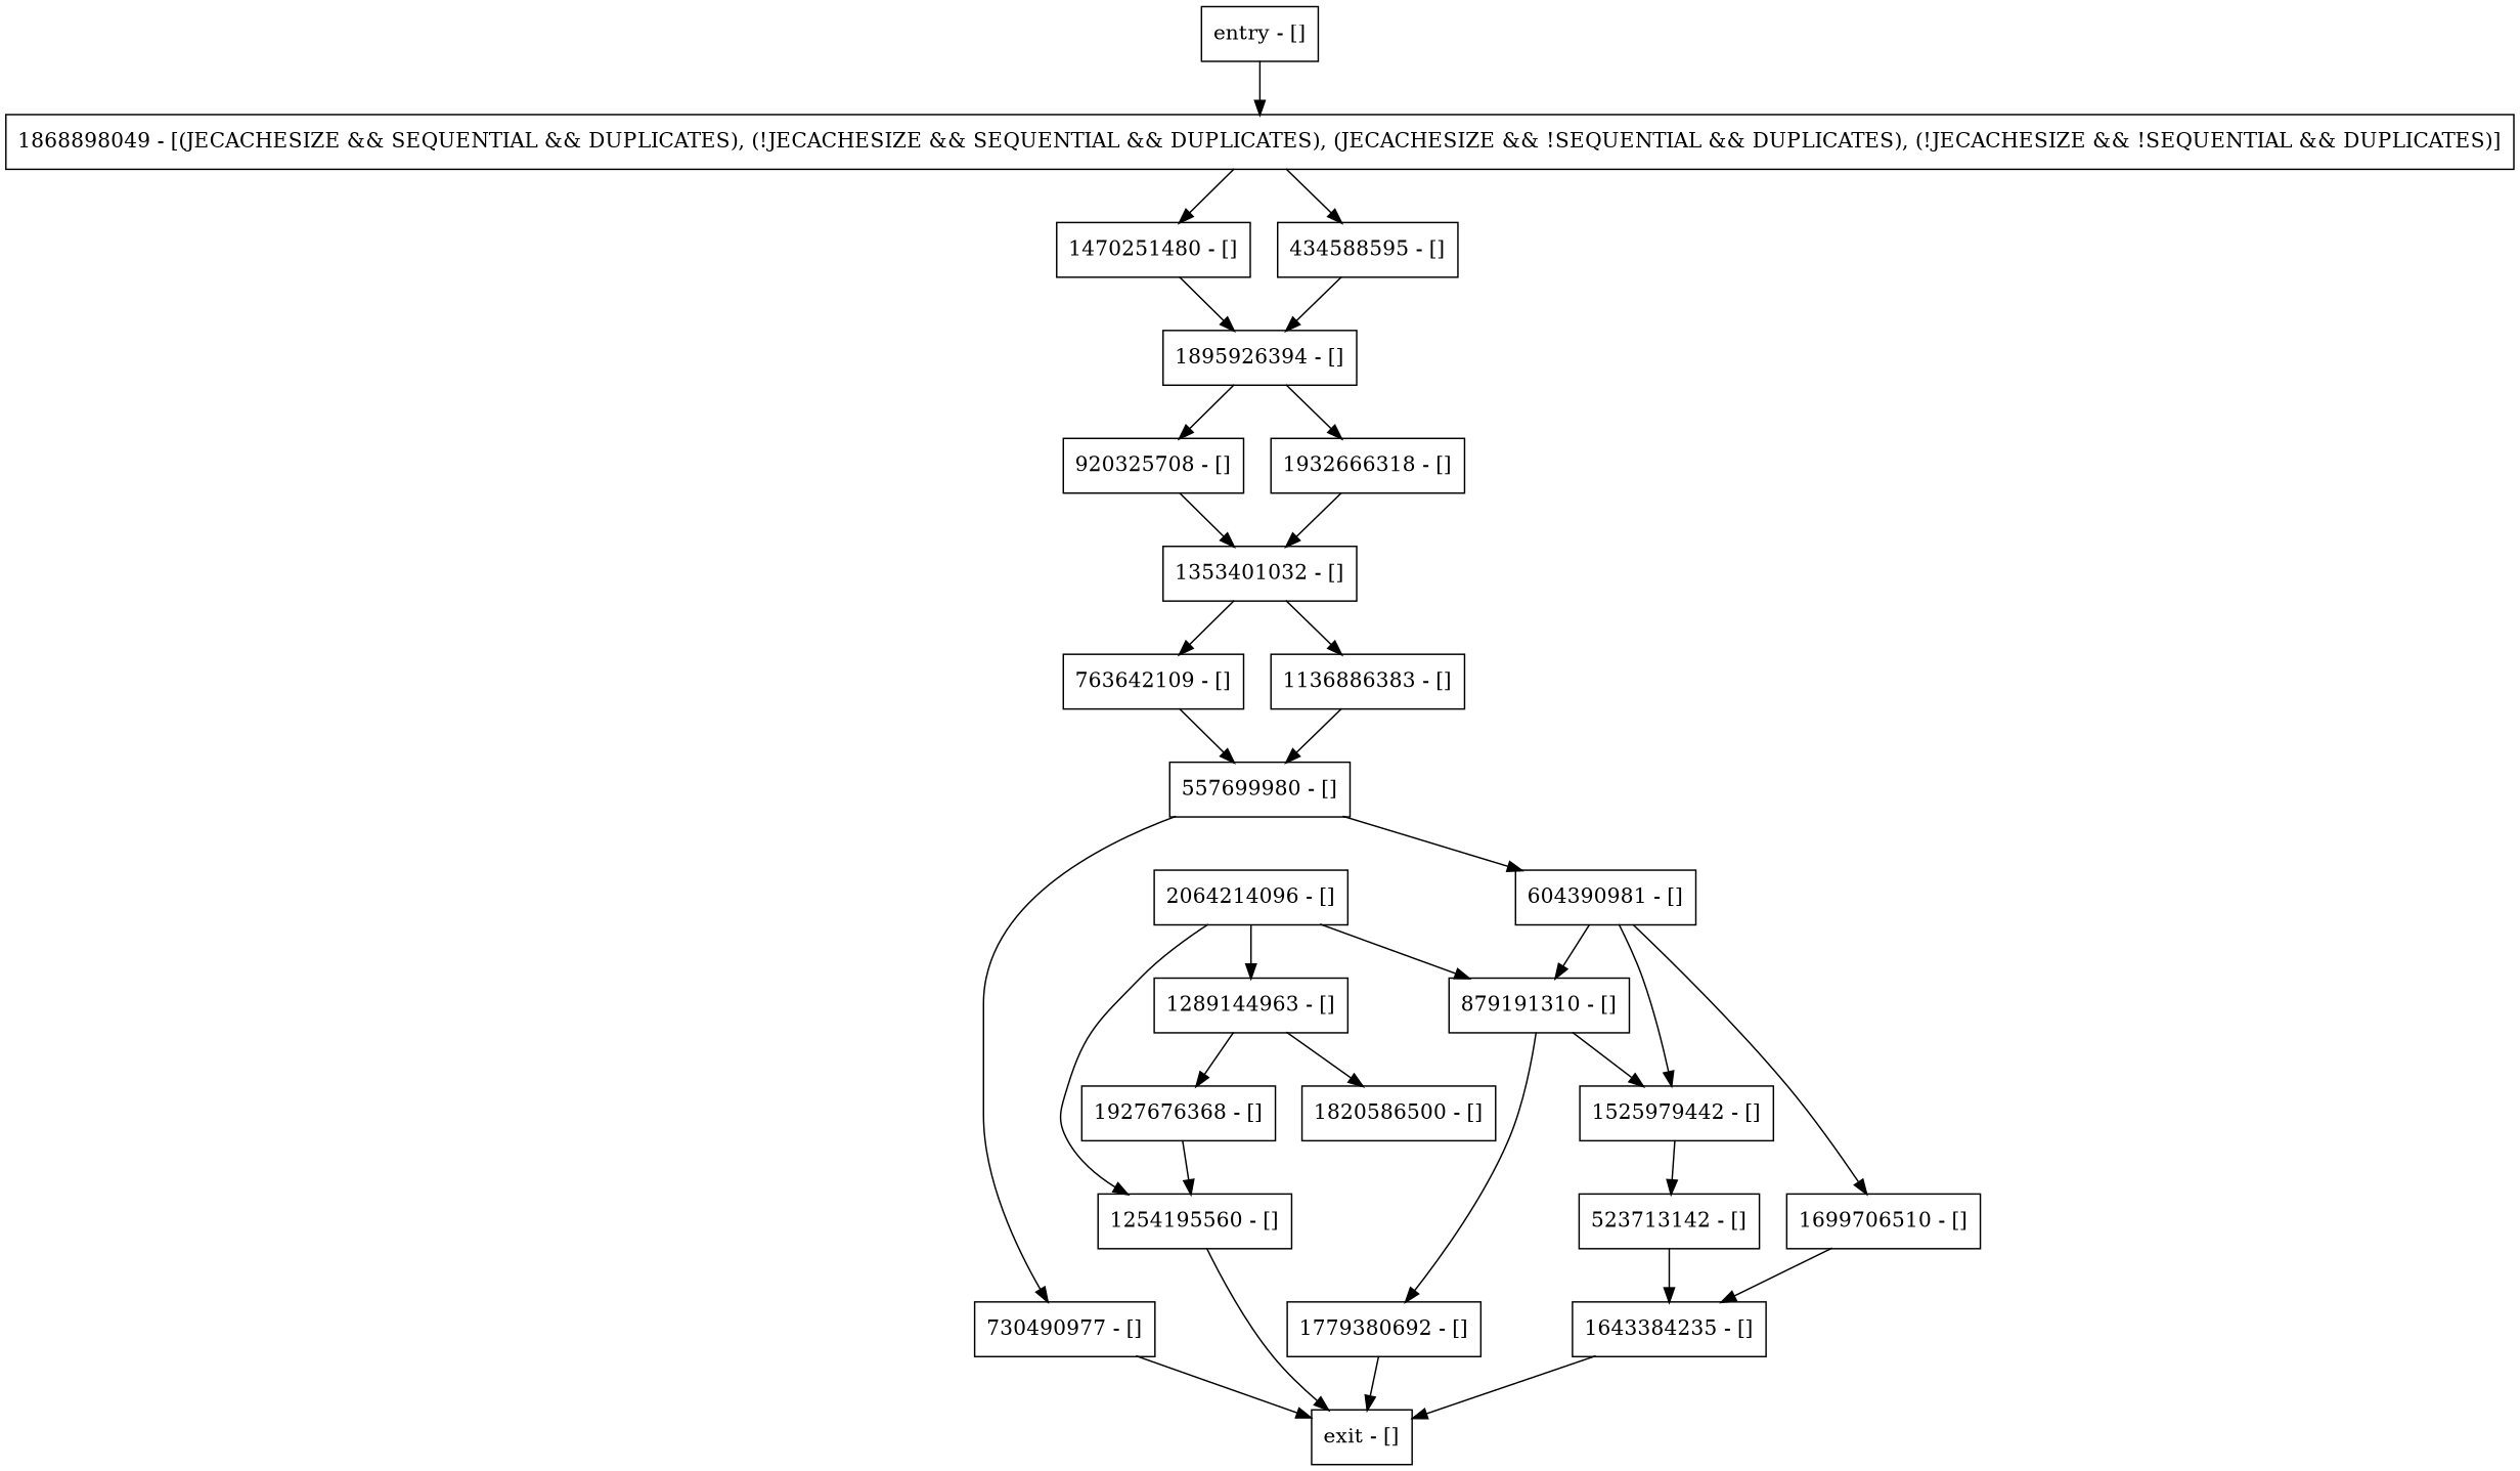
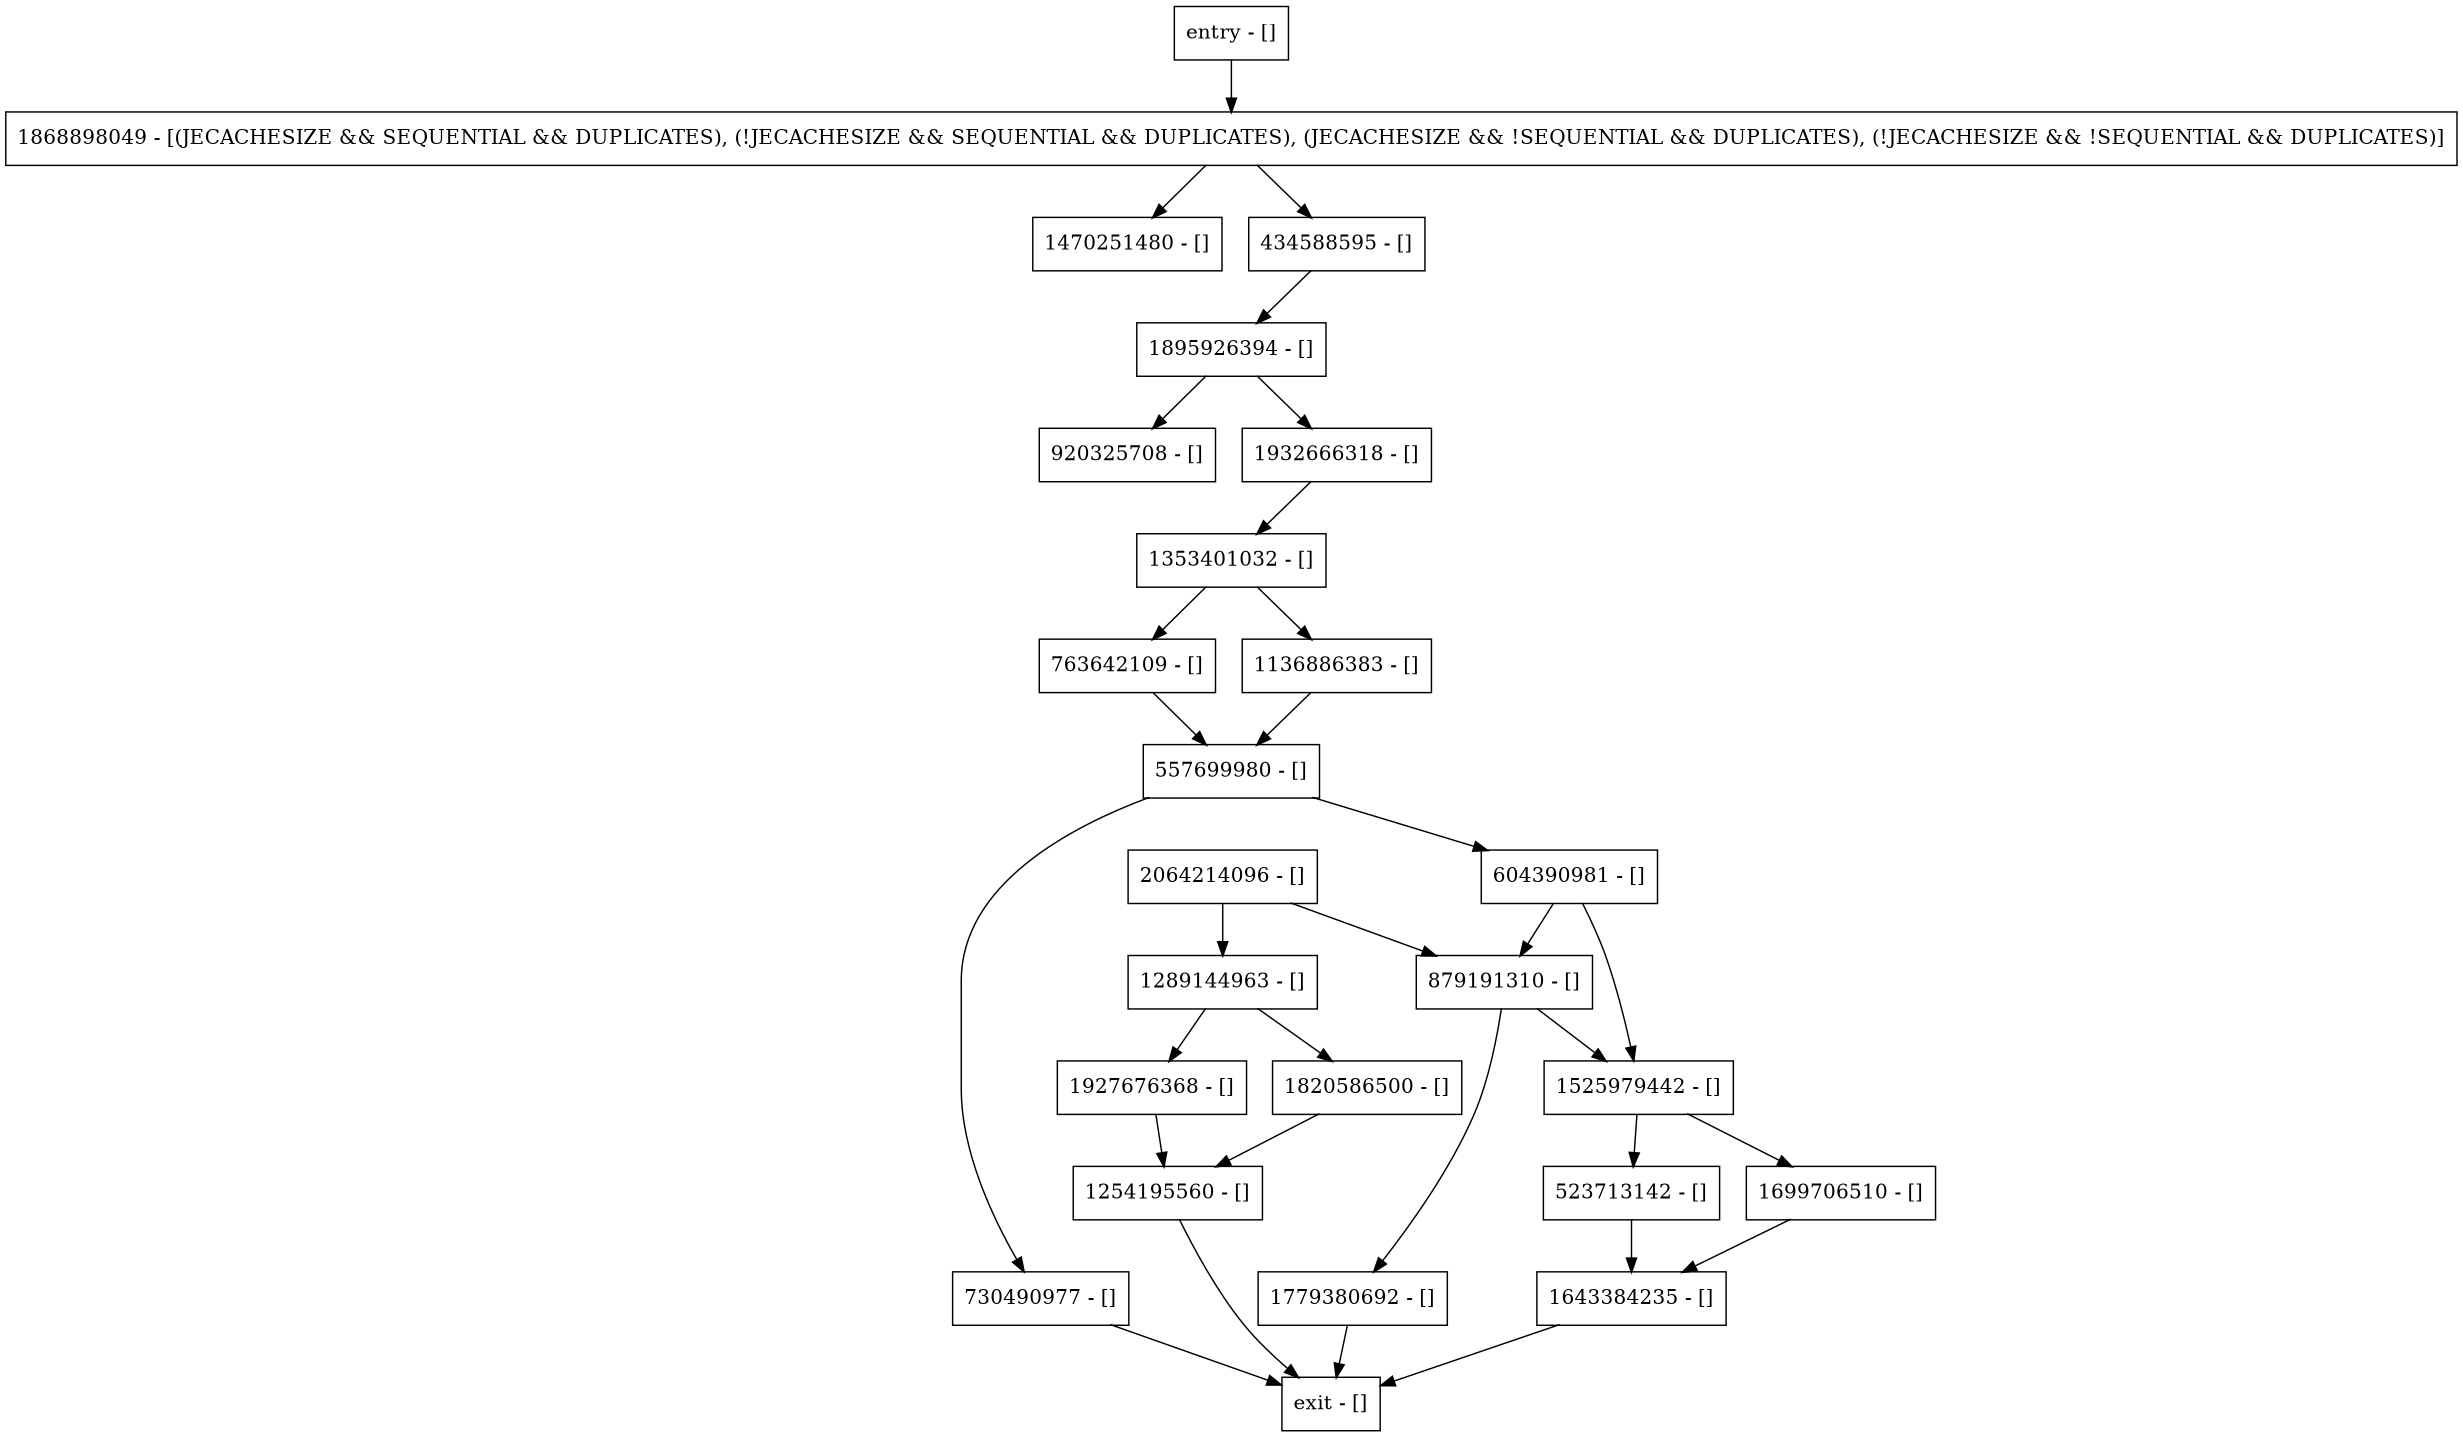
  digraph {
    node [shape=record]
    n1 [label="1699706510 - []"]
    n2 [label="1643384235 - []"]
    n3 [label="exit - []"]
    n4 [label="920325708 - []"]
    n5 [label="1353401032 - []"]
    n6 [label="763642109 - []"]
    n7 [label="1136886383 - []"]
    n8 [label="1289144963 - []"]
    n9 [label="1820586500 - []"]
    n10 [label="1927676368 - []"]
    n11 [label="1254195560 - []"]
    n12 [label="523713142 - []"]
    n13 [label="1895926394 - []"]
    n14 [label="1932666318 - []"]
    n15 [label="604390981 - []"]
    n16 [label="879191310 - []"]
    n17 [label="1525979442 - []"]
    n18 [label="2064214096 - []"]
    n19 [label="1779380692 - []"]
    n20 [label="1470251480 - []"]
    n21 [label="557699980 - []"]
    n22 [label="730490977 - []"]
    n23 [label="1868898049 - [(JECACHESIZE && SEQUENTIAL && DUPLICATES), (!JECACHESIZE && SEQUENTIAL && DUPLICATES), (JECACHESIZE && !SEQUENTIAL && DUPLICATES), (!JECACHESIZE && !SEQUENTIAL && DUPLICATES)]"]
    n24 [label="434588595 - []"]
    n25 [label="entry - []"]
    n1 -> n2
    n2 -> n3
-   n4 -> n5
    n5 -> n6
    n5 -> n7
    n6 -> n21
    n7 -> n21
    n8 -> n9
    n8 -> n10
-   n18 -> n11
+   n9 -> n11
    n10 -> n11
    n11 -> n3
    n12 -> n2
    n13 -> n4
    n13 -> n14
    n14 -> n5
    n15 -> n16
    n15 -> n17
    n16 -> n17
    n16 -> n19
-   n15 -> n1
+   n17 -> n1
    n17 -> n12
    n18 -> n8
    n18 -> n16
    n19 -> n3
-   n20 -> n13
    n21 -> n15
    n21 -> n22
    n22 -> n3
    n23 -> n20
    n23 -> n24
    n24 -> n13
    n25 -> n23
  }
